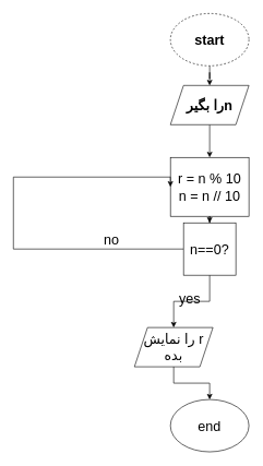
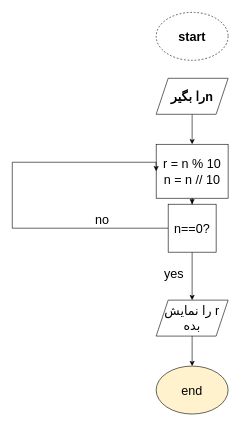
  <mxCell id="0" />
  <mxCell id="1" parent="0" />
- <mxCell id="2" value="" style="edgeStyle=orthogonalEdgeStyle;rounded=0;orthogonalLoop=1;jettySize=auto;html=1;fontSize=21;" edge="1" parent="1" source="3" target="5"><mxGeometry relative="1" as="geometry" /></mxCell>
  <mxCell id="3" value="&lt;b&gt;&lt;font style=&quot;font-size: 21px;&quot;&gt;start&lt;/font&gt;&lt;/b&gt;" style="ellipse;whiteSpace=wrap;html=1;dashed=1;" vertex="1" parent="1"><mxGeometry x="260" y="20" width="120" height="80" as="geometry" /></mxCell>
  <mxCell id="4" value="" style="edgeStyle=orthogonalEdgeStyle;rounded=0;orthogonalLoop=1;jettySize=auto;html=1;fontSize=21;" edge="1" parent="1" source="5" target="7"><mxGeometry relative="1" as="geometry" /></mxCell>
  <mxCell id="5" value="&lt;div style=&quot;direction: rtl;&quot;&gt;&lt;span style=&quot;background-color: initial;&quot;&gt;&lt;b&gt;nرا بگیر&lt;/b&gt;&lt;/span&gt;&lt;/div&gt;" style="shape=parallelogram;perimeter=parallelogramPerimeter;whiteSpace=wrap;html=1;fixedSize=1;fontSize=21;" vertex="1" parent="1"><mxGeometry x="260" y="130" width="120" height="60" as="geometry" /></mxCell>
  <mxCell id="6" value="" style="edgeStyle=orthogonalEdgeStyle;rounded=0;orthogonalLoop=1;jettySize=auto;html=1;fontSize=21;" edge="1" parent="1" source="7" target="10"><mxGeometry relative="1" as="geometry" /></mxCell>
  <mxCell id="7" value="r = n % 10&lt;br&gt;n = n // 10" style="rounded=0;whiteSpace=wrap;html=1;fontSize=21;" vertex="1" parent="1"><mxGeometry x="260" y="240" width="120" height="90" as="geometry" /></mxCell>
  <mxCell id="8" style="edgeStyle=orthogonalEdgeStyle;rounded=0;orthogonalLoop=1;jettySize=auto;html=1;fontSize=21;entryX=0;entryY=0.5;entryDx=0;entryDy=0;" edge="1" parent="1" source="10" target="7"><mxGeometry relative="1" as="geometry"><mxPoint x="250" y="270" as="targetPoint" /><Array as="points"><mxPoint x="20" y="380" /><mxPoint x="20" y="270" /></Array></mxGeometry></mxCell>
  <mxCell id="9" style="edgeStyle=orthogonalEdgeStyle;rounded=0;orthogonalLoop=1;jettySize=auto;html=1;fontSize=21;" edge="1" parent="1" source="10" target="13"><mxGeometry relative="1" as="geometry" /></mxCell>
  <mxCell id="10" value="n==0?" style="whiteSpace=wrap;html=1;fontSize=21;rounded=0;" vertex="1" parent="1"><mxGeometry x="280" y="340" width="80" height="80" as="geometry" /></mxCell>
  <mxCell id="11" value="no" style="text;html=1;strokeColor=none;fillColor=none;align=center;verticalAlign=middle;whiteSpace=wrap;rounded=0;fontSize=21;" vertex="1" parent="1"><mxGeometry x="140" y="350" width="60" height="30" as="geometry" /></mxCell>
  <mxCell id="12" value="" style="edgeStyle=orthogonalEdgeStyle;rounded=0;orthogonalLoop=1;jettySize=auto;html=1;fontSize=21;" edge="1" parent="1" source="13" target="15"><mxGeometry relative="1" as="geometry" /></mxCell>
- <mxCell id="13" value="&lt;div style=&quot;direction: rtl;&quot;&gt;&lt;span style=&quot;background-color: initial;&quot;&gt;r را نمایش بده&lt;/span&gt;&lt;/div&gt;" style="shape=parallelogram;perimeter=parallelogramPerimeter;whiteSpace=wrap;html=1;fixedSize=1;fontSize=21;" vertex="1" parent="1"><mxGeometry x="205" y="500" width="120" height="60" as="geometry" /></mxCell>
+ <mxCell id="13" value="&lt;div style=&quot;direction: rtl;&quot;&gt;&lt;span style=&quot;background-color: initial;&quot;&gt;r را نمایش بده&lt;/span&gt;&lt;/div&gt;" style="shape=parallelogram;perimeter=parallelogramPerimeter;whiteSpace=wrap;html=1;fixedSize=1;fontSize=21;" vertex="1" parent="1"><mxGeometry x="260" y="500" width="120" height="60" as="geometry" /></mxCell>
  <mxCell id="14" value="yes" style="text;html=1;strokeColor=none;fillColor=none;align=center;verticalAlign=middle;whiteSpace=wrap;rounded=0;fontSize=21;" vertex="1" parent="1"><mxGeometry x="260" y="440" width="60" height="30" as="geometry" /></mxCell>
- <mxCell id="15" value="end" style="ellipse;whiteSpace=wrap;html=1;fontSize=21;" vertex="1" parent="1"><mxGeometry x="260" y="610" width="120" height="80" as="geometry" /></mxCell>
+ <mxCell id="15" value="end" style="ellipse;whiteSpace=wrap;html=1;fontSize=21;fillColor=#fff2cc;" vertex="1" parent="1"><mxGeometry x="260" y="610" width="120" height="80" as="geometry" /></mxCell>
